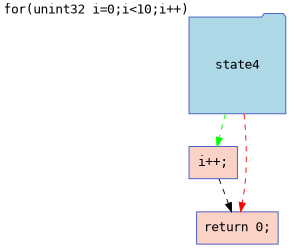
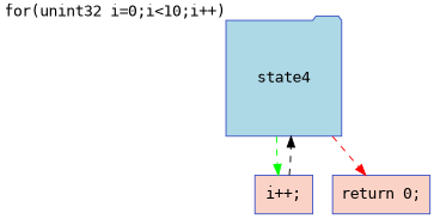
  digraph {
    fontname="DejaVu Sans Mono"
    node [color="#3d50c3ff" fillcolor="#f59c7d70" fontname="DejaVu Sans Mono" shape=record style=filled]
    edge [fontname="DejaVu Sans Mono" style=dashed]
    n1 [fillcolor="#ADD8E6" fixedsize=true height=1.5 label=state4 shape=folder width=1.5 xlabel="for(unint32 i=0;i&lt;10;i++)"]
    n2 [label="{i++;}"]
    n3 [label="{return 0;}"]
    n1 -> n2 [color="#00ff00"]
    n1 -> n3 [color="#ff0000"]
-   n2 -> n3
+   n2 -> n1
  }
